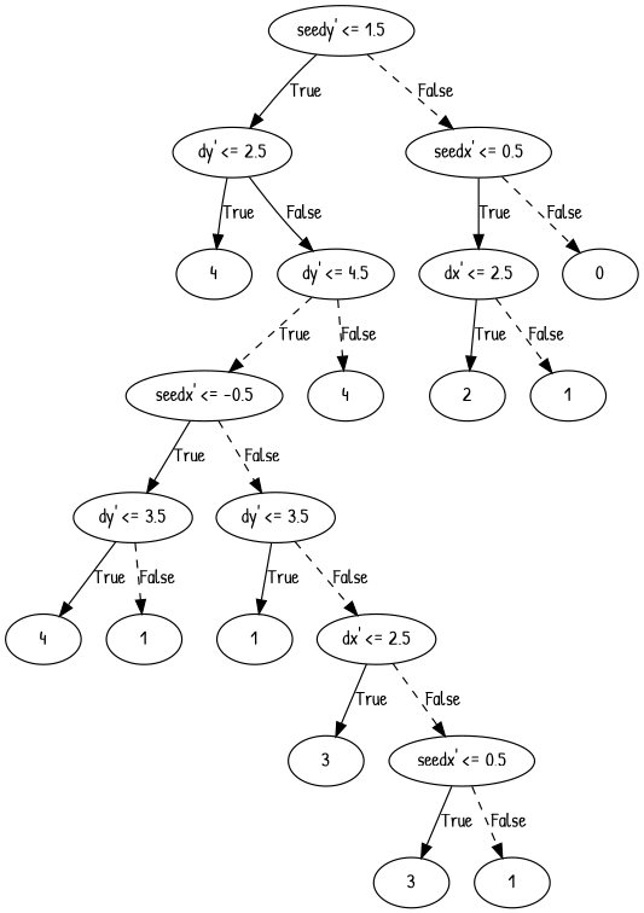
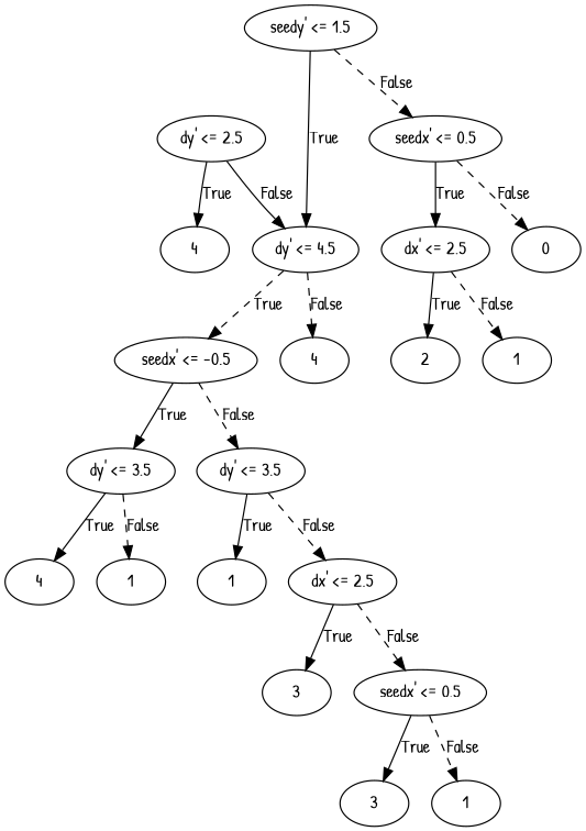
  digraph {
    fontname="Patrick Hand"
    node [fontname="Patrick Hand"]
    edge [fontname="Patrick Hand" style=dashed]
    n1 [label="seedy' <= 1.5"]
    n2 [label="dy' <= 2.5"]
    n3 [label="seedx' <= 0.5"]
    n4 [label=4]
    n5 [label="dy' <= 4.5"]
    n6 [label="dx' <= 2.5"]
    n7 [label=0]
    n8 [label="seedx' <= -0.5"]
    n9 [label=4]
    n10 [label="dy' <= 3.5"]
    n11 [label="dy' <= 3.5"]
    n12 [label=4]
    n13 [label=1]
    n14 [label=1]
    n15 [label="dx' <= 2.5"]
    n16 [label=3]
    n17 [label="seedx' <= 0.5"]
    n18 [label=3]
    n19 [label=1]
    n20 [label=2]
    n21 [label=1]
-   n1 -> n2 [label=True style=""]
+   n1 -> n5 [label=True style=""]
    n1 -> n3 [label=False]
    n2 -> n4 [label=True style=""]
    n2 -> n5 [label=False style=solid]
    n3 -> n6 [label=True style=""]
    n3 -> n7 [label=False]
    n5 -> n8 [label=True]
    n5 -> n9 [label=False]
    n6 -> n20 [label=True style=""]
    n6 -> n21 [label=False]
    n8 -> n10 [label=True style=""]
    n8 -> n11 [label=False]
    n10 -> n12 [label=True style=""]
    n10 -> n13 [label=False]
    n11 -> n14 [label=True style=""]
    n11 -> n15 [label=False]
    n15 -> n16 [label=True style=""]
    n15 -> n17 [label=False]
    n17 -> n18 [label=True style=""]
    n17 -> n19 [label=False]
  }
